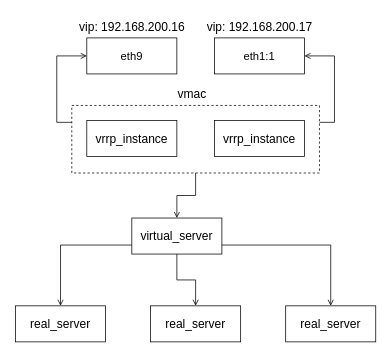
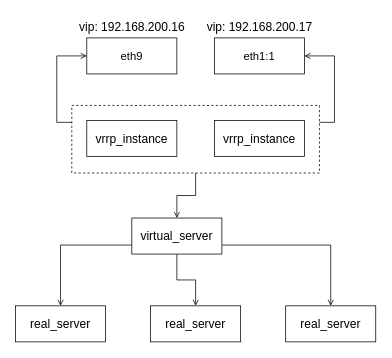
  <mxCell id="0" />
  <mxCell id="1" parent="0" />
  <mxCell id="2" style="edgeStyle=orthogonalEdgeStyle;rounded=0;orthogonalLoop=1;jettySize=auto;html=1;exitX=0;exitY=0.25;exitDx=0;exitDy=0;entryX=0;entryY=0.5;entryDx=0;entryDy=0;fontSize=16;endArrow=open;endFill=0;" edge="1" parent="1" source="19" target="12"><mxGeometry relative="1" as="geometry" /></mxCell>
  <mxCell id="3" value="vrrp_instance" style="rounded=0;whiteSpace=wrap;html=1;fontSize=16;" vertex="1" parent="1"><mxGeometry x="285" y="160" width="120" height="48" as="geometry" /></mxCell>
- <mxCell id="4" value="vmac" style="text;html=1;align=center;verticalAlign=middle;resizable=0;points=[];autosize=1;strokeColor=none;fillColor=none;fontSize=16;" vertex="1" parent="1"><mxGeometry x="225" y="110" width="60" height="30" as="geometry" /></mxCell>
  <mxCell id="5" style="edgeStyle=orthogonalEdgeStyle;rounded=0;orthogonalLoop=1;jettySize=auto;html=1;exitX=0;exitY=0.75;exitDx=0;exitDy=0;entryX=0.5;entryY=0;entryDx=0;entryDy=0;fontSize=16;endArrow=open;endFill=0;" edge="1" parent="1" source="8" target="9"><mxGeometry relative="1" as="geometry" /></mxCell>
  <mxCell id="6" style="edgeStyle=orthogonalEdgeStyle;rounded=0;orthogonalLoop=1;jettySize=auto;html=1;exitX=0.5;exitY=1;exitDx=0;exitDy=0;entryX=0.5;entryY=0;entryDx=0;entryDy=0;fontSize=16;endArrow=open;endFill=0;" edge="1" parent="1" source="8" target="10"><mxGeometry relative="1" as="geometry" /></mxCell>
  <mxCell id="7" style="edgeStyle=orthogonalEdgeStyle;rounded=0;orthogonalLoop=1;jettySize=auto;html=1;exitX=1;exitY=0.75;exitDx=0;exitDy=0;fontSize=16;endArrow=open;endFill=0;" edge="1" parent="1" source="8" target="11"><mxGeometry relative="1" as="geometry" /></mxCell>
  <mxCell id="8" value="virtual_server" style="rounded=0;whiteSpace=wrap;html=1;fontSize=16;" vertex="1" parent="1"><mxGeometry x="175" y="290" width="120" height="48" as="geometry" /></mxCell>
  <mxCell id="9" value="real_server" style="rounded=0;whiteSpace=wrap;html=1;fontSize=16;" vertex="1" parent="1"><mxGeometry x="20" y="407" width="120" height="48" as="geometry" /></mxCell>
  <mxCell id="10" value="real_server" style="rounded=0;whiteSpace=wrap;html=1;fontSize=16;" vertex="1" parent="1"><mxGeometry x="200" y="407" width="120" height="48" as="geometry" /></mxCell>
  <mxCell id="11" value="real_server" style="rounded=0;whiteSpace=wrap;html=1;fontSize=16;" vertex="1" parent="1"><mxGeometry x="380" y="407" width="120" height="48" as="geometry" /></mxCell>
  <mxCell id="12" value="eth9" style="rounded=0;whiteSpace=wrap;html=1;fontSize=15;" vertex="1" parent="1"><mxGeometry x="115" y="50" width="120" height="48" as="geometry" /></mxCell>
  <mxCell id="13" value="eth1:1" style="rounded=0;whiteSpace=wrap;html=1;fontSize=15;" vertex="1" parent="1"><mxGeometry x="285" y="50" width="120" height="48" as="geometry" /></mxCell>
  <mxCell id="14" value="vip: 192.168.200.16" style="text;html=1;align=center;verticalAlign=middle;resizable=0;points=[];autosize=1;strokeColor=none;fillColor=none;fontSize=16;" vertex="1" parent="1"><mxGeometry x="95" y="20" width="160" height="30" as="geometry" /></mxCell>
  <mxCell id="15" value="vip: 192.168.200.17" style="text;html=1;align=center;verticalAlign=middle;resizable=0;points=[];autosize=1;strokeColor=none;fillColor=none;fontSize=16;" vertex="1" parent="1"><mxGeometry x="265" y="20" width="160" height="30" as="geometry" /></mxCell>
  <mxCell id="16" value="vrrp_instance" style="rounded=0;whiteSpace=wrap;html=1;fontSize=16;" vertex="1" parent="1"><mxGeometry x="115" y="160" width="120" height="48" as="geometry" /></mxCell>
  <mxCell id="17" style="edgeStyle=orthogonalEdgeStyle;rounded=0;orthogonalLoop=1;jettySize=auto;html=1;exitX=1;exitY=0.25;exitDx=0;exitDy=0;entryX=1;entryY=0.5;entryDx=0;entryDy=0;fontSize=16;endArrow=open;endFill=0;" edge="1" parent="1" source="19" target="13"><mxGeometry relative="1" as="geometry" /></mxCell>
  <mxCell id="18" style="edgeStyle=orthogonalEdgeStyle;rounded=0;orthogonalLoop=1;jettySize=auto;html=1;exitX=0.5;exitY=1;exitDx=0;exitDy=0;entryX=0.5;entryY=0;entryDx=0;entryDy=0;fontSize=16;endArrow=open;endFill=0;" edge="1" parent="1" source="19" target="8"><mxGeometry relative="1" as="geometry" /></mxCell>
  <mxCell id="19" value="" style="rounded=0;whiteSpace=wrap;html=1;fontSize=15;dashed=1;fillColor=none;" vertex="1" parent="1"><mxGeometry x="95" y="140" width="330" height="90" as="geometry" /></mxCell>
